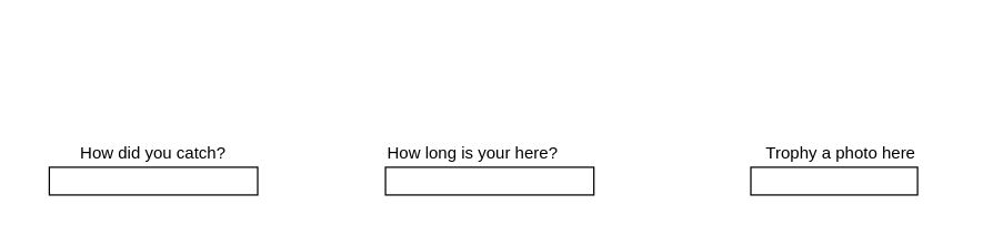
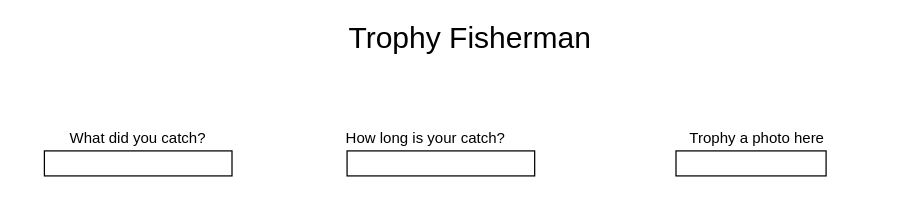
  <mxCell id="0" />
  <mxCell id="1" parent="0" />
- <mxCell id="3" value="How did you catch?" style="text;html=1;strokeColor=none;fillColor=none;align=center;verticalAlign=middle;whiteSpace=wrap;rounded=0;" vertex="1" parent="1"><mxGeometry x="20" y="100" width="180" height="20" as="geometry" /></mxCell>
- <mxCell id="4" value="How long is your here?" style="text;html=1;strokeColor=none;fillColor=none;align=center;verticalAlign=middle;whiteSpace=wrap;rounded=0;" vertex="1" parent="1"><mxGeometry x="250" y="100" width="180" height="20" as="geometry" /></mxCell>
+ <mxCell id="2" value="&lt;font style=&quot;font-size: 24px&quot;&gt;Trophy Fisherman&lt;/font&gt;" style="text;html=1;strokeColor=none;fillColor=none;align=center;verticalAlign=middle;whiteSpace=wrap;rounded=0;" vertex="1" parent="1"><mxGeometry x="268" y="20" width="215" height="20" as="geometry" /></mxCell>
+ <mxCell id="3" value="What did you catch?" style="text;html=1;strokeColor=none;fillColor=none;align=center;verticalAlign=middle;whiteSpace=wrap;rounded=0;" vertex="1" parent="1"><mxGeometry x="20" y="100" width="180" height="20" as="geometry" /></mxCell>
+ <mxCell id="4" value="How long is your catch?" style="text;html=1;strokeColor=none;fillColor=none;align=center;verticalAlign=middle;whiteSpace=wrap;rounded=0;" vertex="1" parent="1"><mxGeometry x="250" y="100" width="180" height="20" as="geometry" /></mxCell>
  <mxCell id="5" value="" style="rounded=0;whiteSpace=wrap;html=1;" vertex="1" parent="1"><mxGeometry x="35" y="120" width="150" height="20" as="geometry" /></mxCell>
  <mxCell id="6" value="" style="rounded=0;whiteSpace=wrap;html=1;" vertex="1" parent="1"><mxGeometry x="277" y="120" width="150" height="20" as="geometry" /></mxCell>
  <mxCell id="7" value="Trophy a photo here" style="text;html=1;strokeColor=none;fillColor=none;align=center;verticalAlign=middle;whiteSpace=wrap;rounded=0;" vertex="1" parent="1"><mxGeometry x="510" y="100" width="190" height="20" as="geometry" /></mxCell>
  <mxCell id="8" value="" style="rounded=0;whiteSpace=wrap;html=1;" vertex="1" parent="1"><mxGeometry x="540" y="120" width="120" height="20" as="geometry" /></mxCell>
